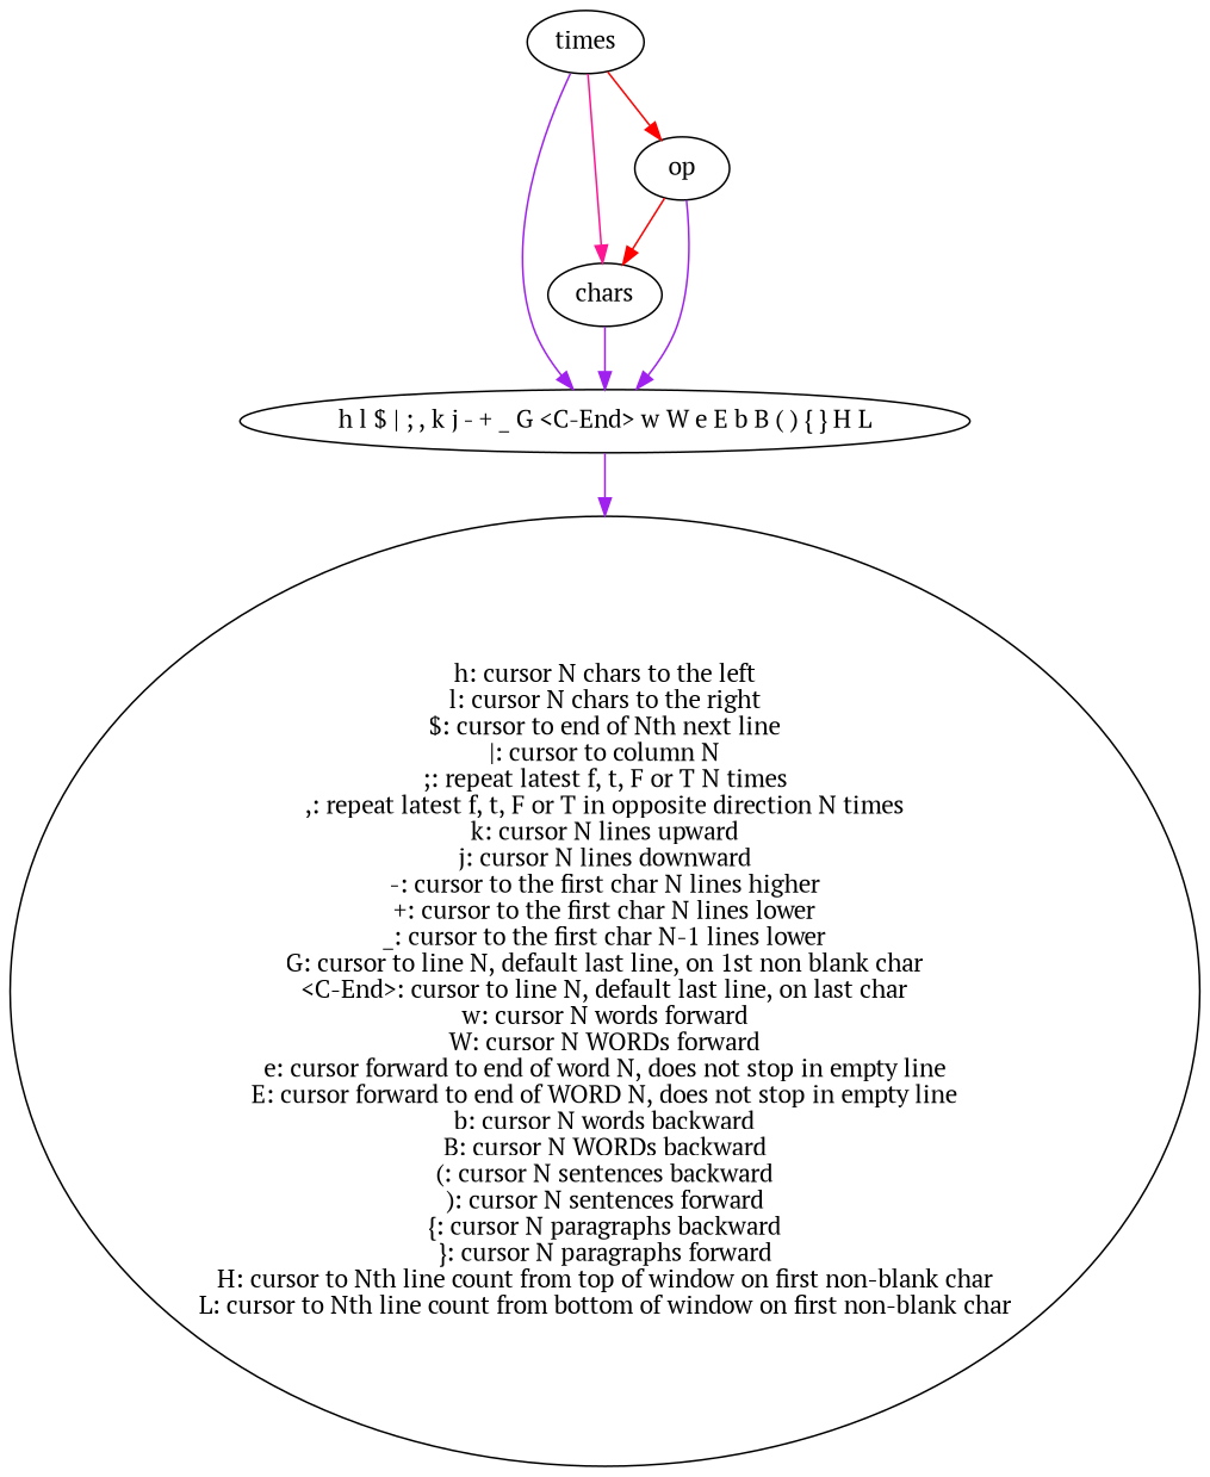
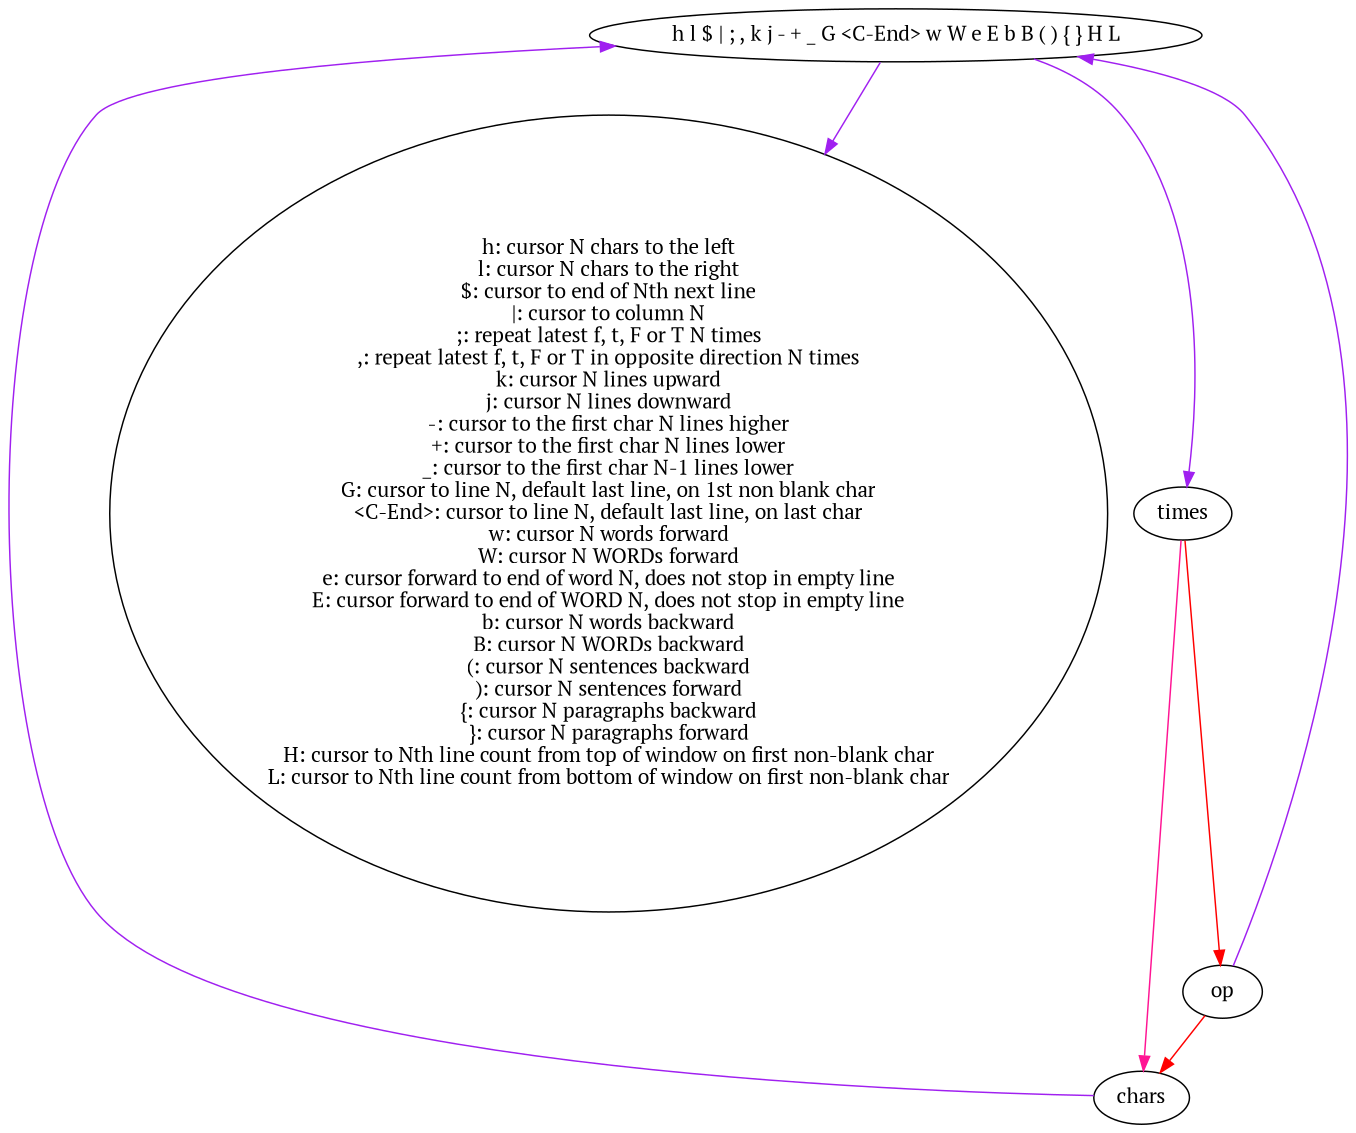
  digraph {
    fontname="PT Serif"
    node [fontname="PT Serif"]
    edge [color=purple fontname="PT Serif"]
    n1 [label="h: cursor N chars to the left\nl: cursor N chars to the right\n$: cursor to end of Nth next line\n|: cursor to column N\n;: repeat latest f, t, F or T N times\n,: repeat latest f, t, F or T in opposite direction N times\nk: cursor N lines upward\nj: cursor N lines downward\n-: cursor to the first char N lines higher\n+: cursor to the first char N lines lower\n_: cursor to the first char N-1 lines lower\nG: cursor to line N, default last line, on 1st non blank char\n<C-End>: cursor to line N, default last line, on last char\nw: cursor N words forward\nW: cursor N WORDs forward\ne: cursor forward to end of word N, does not stop in empty line\nE: cursor forward to end of WORD N, does not stop in empty line\nb: cursor N words backward\nB: cursor N WORDs backward\n(: cursor N sentences backward\n): cursor N sentences forward\n{: cursor N paragraphs backward\n}: cursor N paragraphs forward\nH: cursor to Nth line count from top of window on first non-blank char\nL: cursor to Nth line count from bottom of window on first non-blank char"]
    n2 [label=chars]
    n3 [label="h l $ | ; , k j - + _ G <C-End> w W e E b B ( ) { } H L"]
    n4 [label=times]
    n5 [label=op]
    n2 -> n3
    n3 -> n1
    n4 -> n2 [color=deeppink]
-   n4 -> n3
+   n3 -> n4
    n4 -> n5 [color=red]
    n5 -> n2 [color=red]
    n5 -> n3
  }
